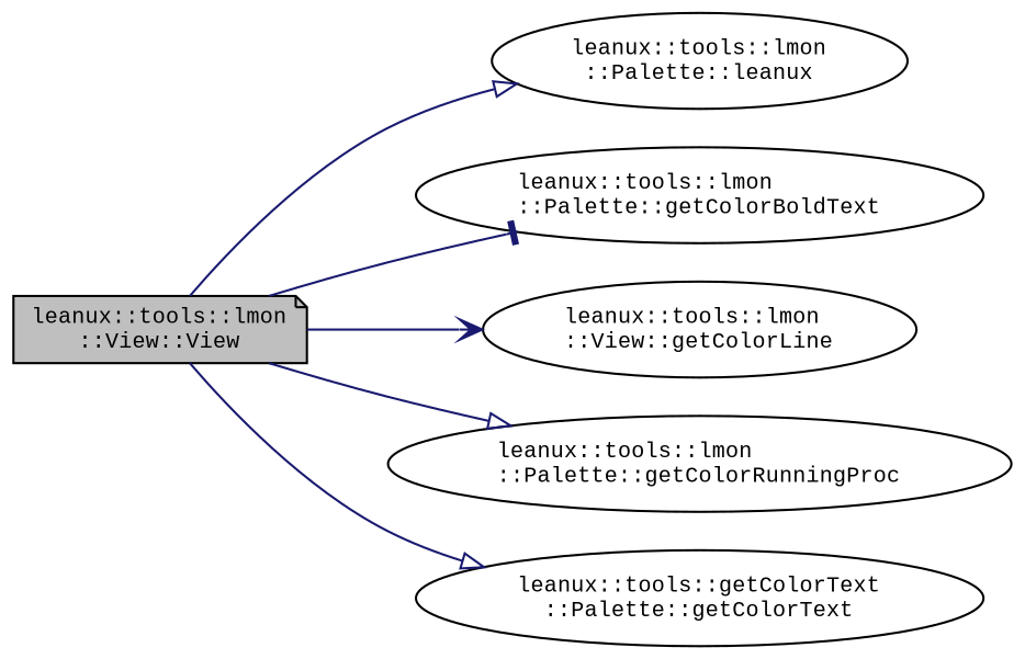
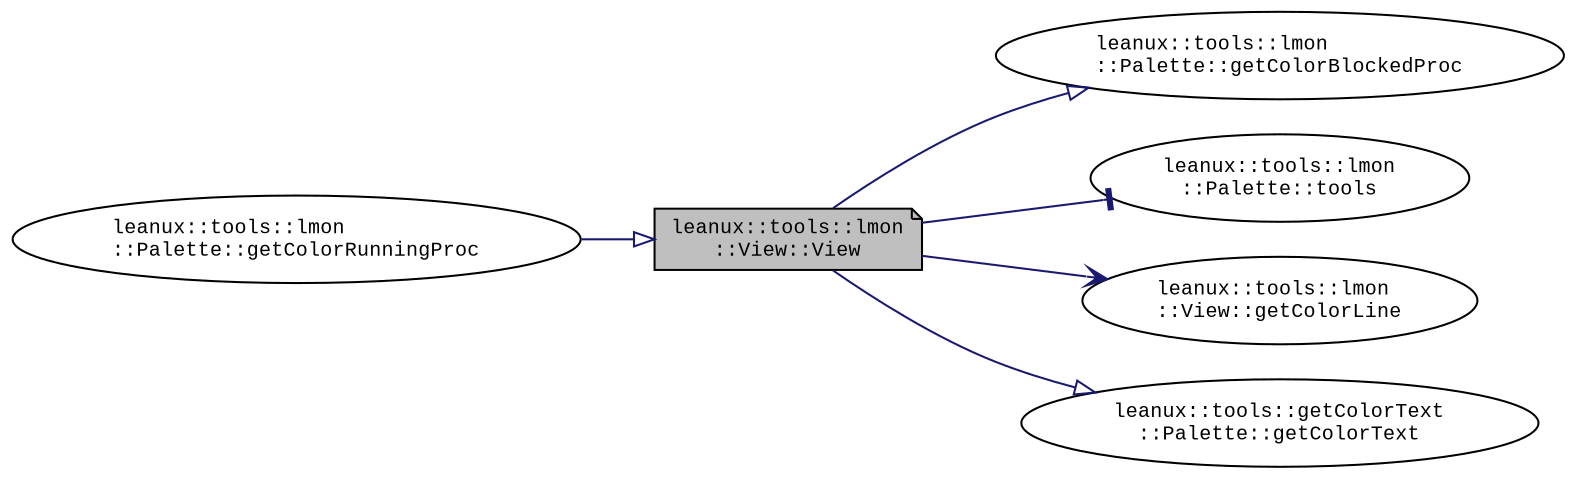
  digraph {
    fontname="Liberation Mono"
    rankdir=LR
    node [color=black fontname="Liberation Mono" fontsize=10 shape=ellipse]
    edge [arrowhead=onormal color=midnightblue fontname="Liberation Mono" fontsize=10 labelfontname=Helvetica labelfontsize=10 style=solid]
    n1 [fillcolor=grey75 fontcolor=black height=0.2 label="leanux::tools::lmon\l::View::View" shape=note style=filled width=0.4]
-   n2 [height=0.2 label="leanux::tools::lmon\l::Palette::leanux" width=0.4]
-   n3 [height=0.2 label="leanux::tools::lmon\l::Palette::getColorBoldText" width=0.4]
+   n2 [height=0.2 label="leanux::tools::lmon\l::Palette::getColorBlockedProc" width=0.4]
+   n3 [height=0.2 label="leanux::tools::lmon\l::Palette::tools" width=0.4]
    n4 [height=0.2 label="leanux::tools::lmon\l::View::getColorLine" width=0.4]
    n5 [height=0.2 label="leanux::tools::lmon\l::Palette::getColorRunningProc" width=0.4]
    n6 [height=0.2 label="leanux::tools::getColorText\l::Palette::getColorText" width=0.4]
    n1 -> n2
    n1 -> n3 [arrowhead=tee]
    n1 -> n4 [arrowhead=vee]
-   n1 -> n5
+   n5 -> n1
    n1 -> n6
  }
